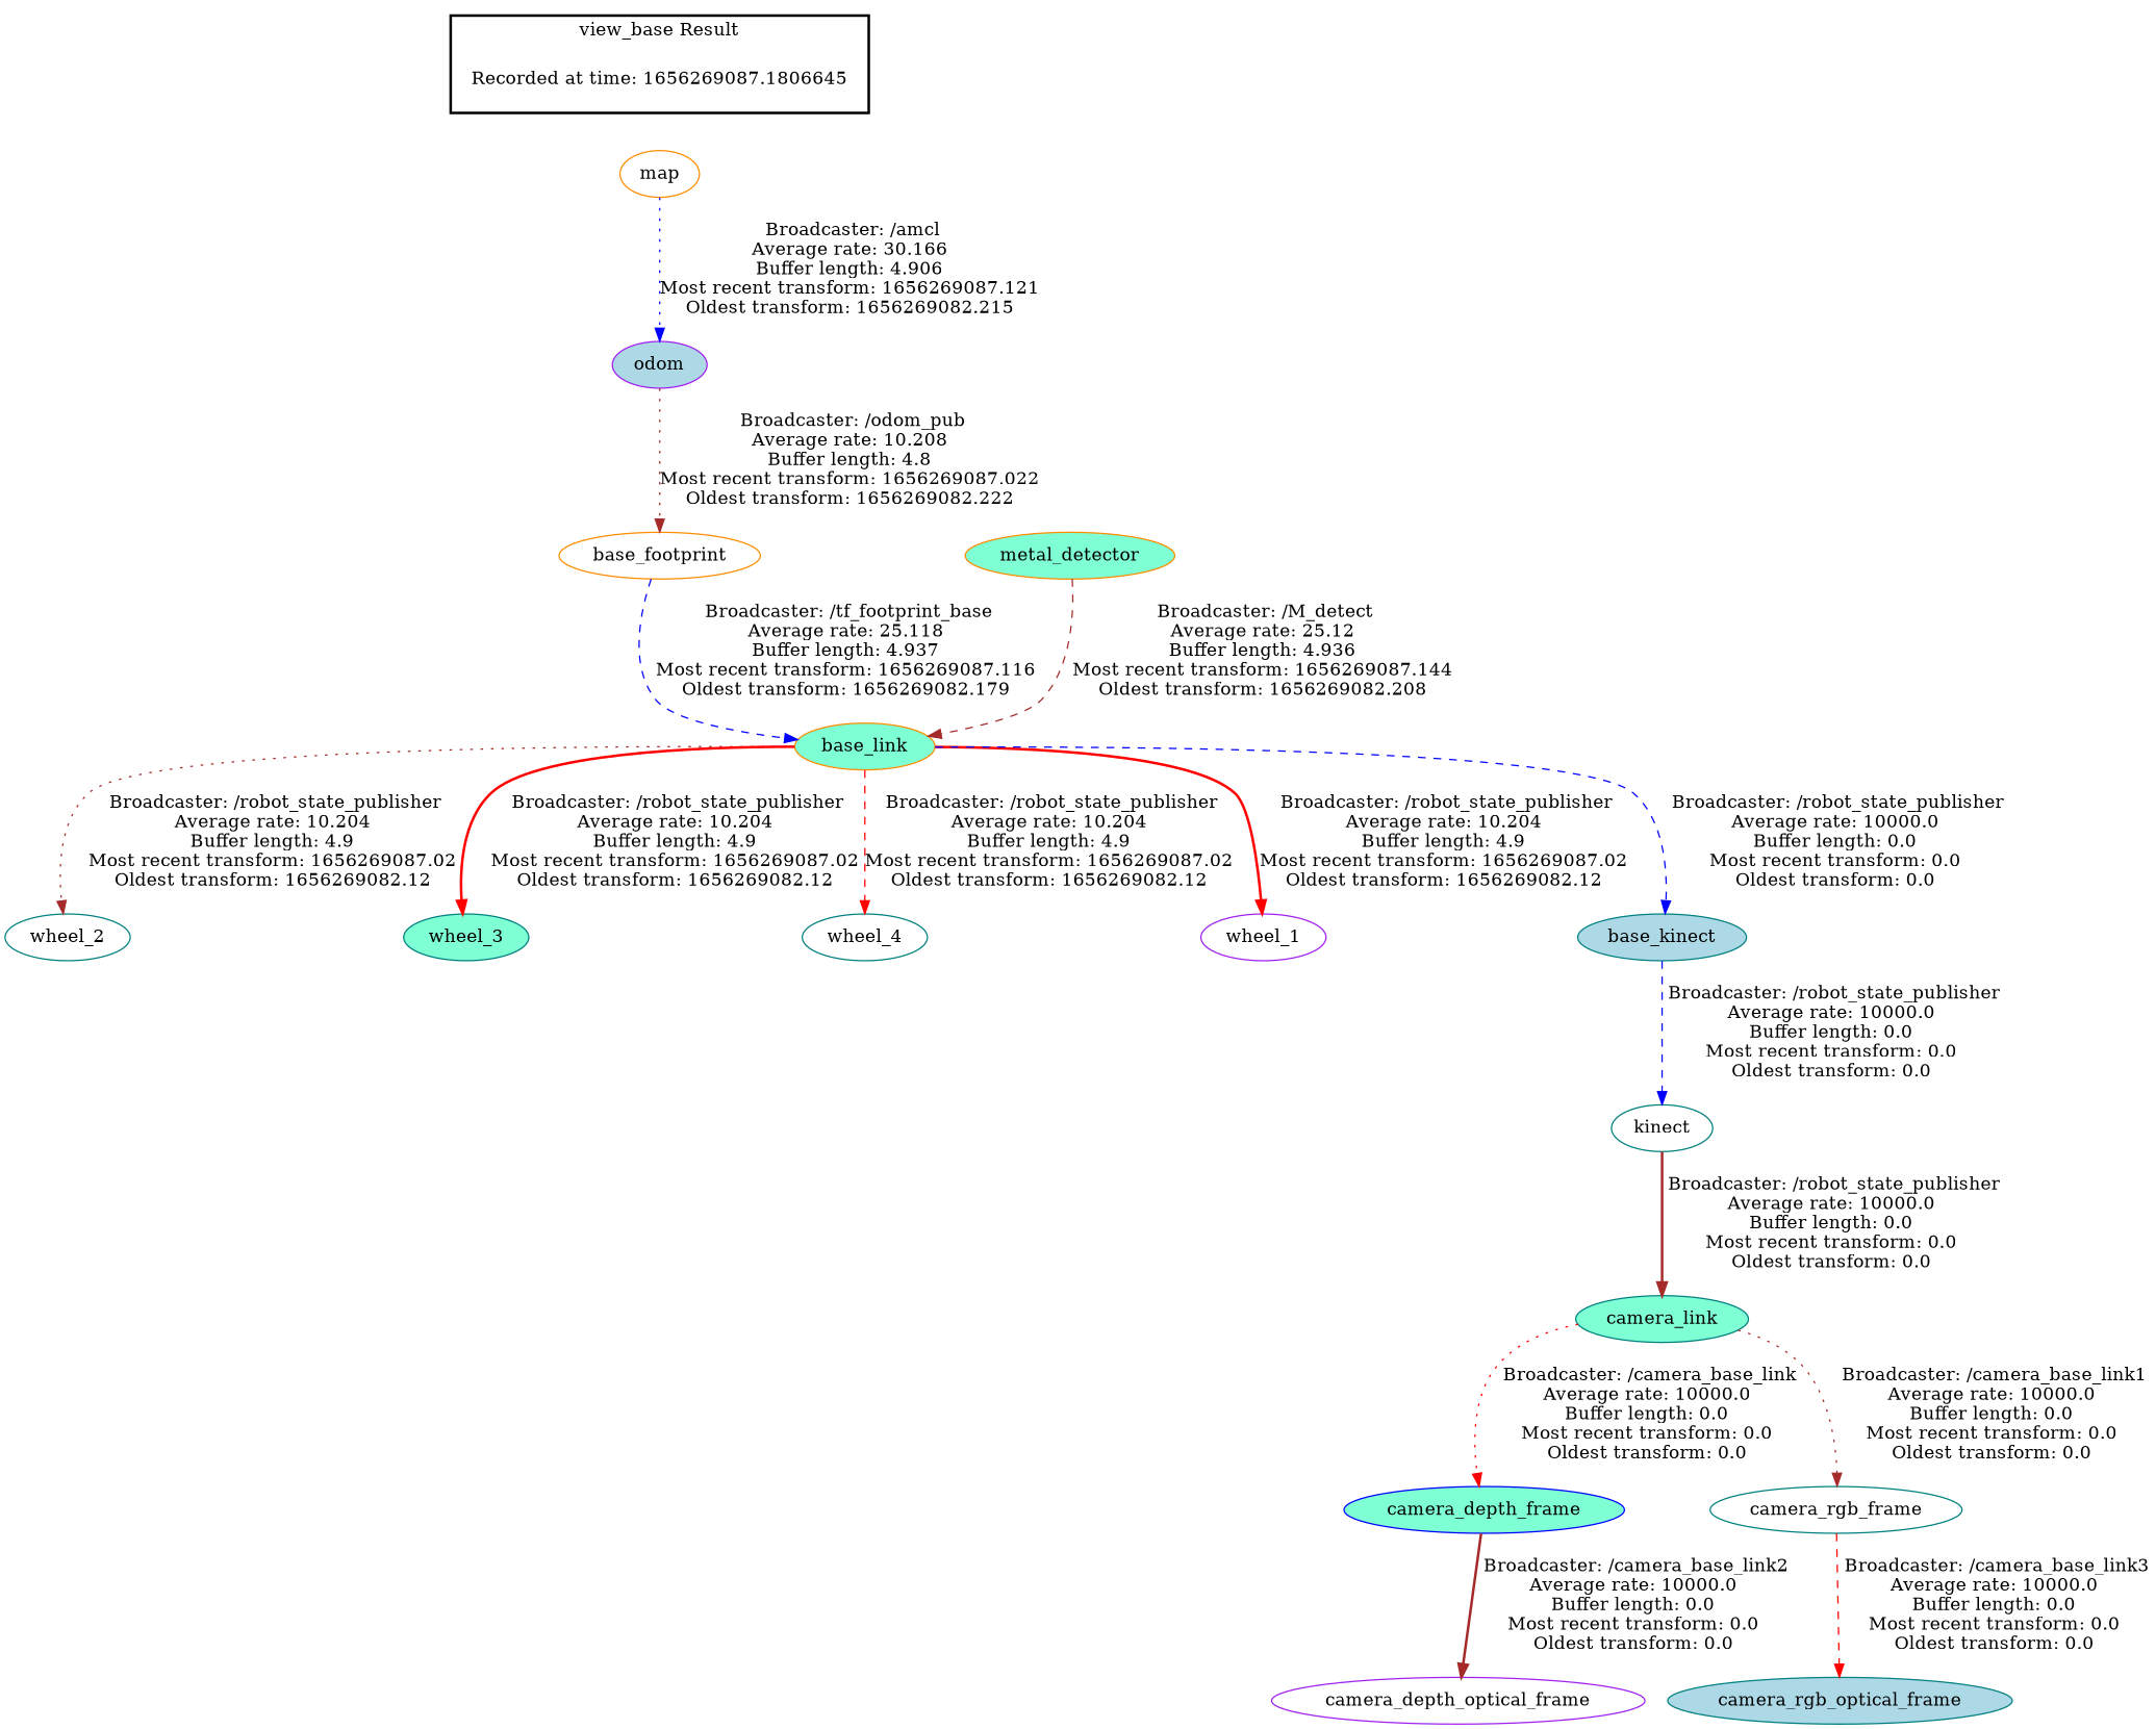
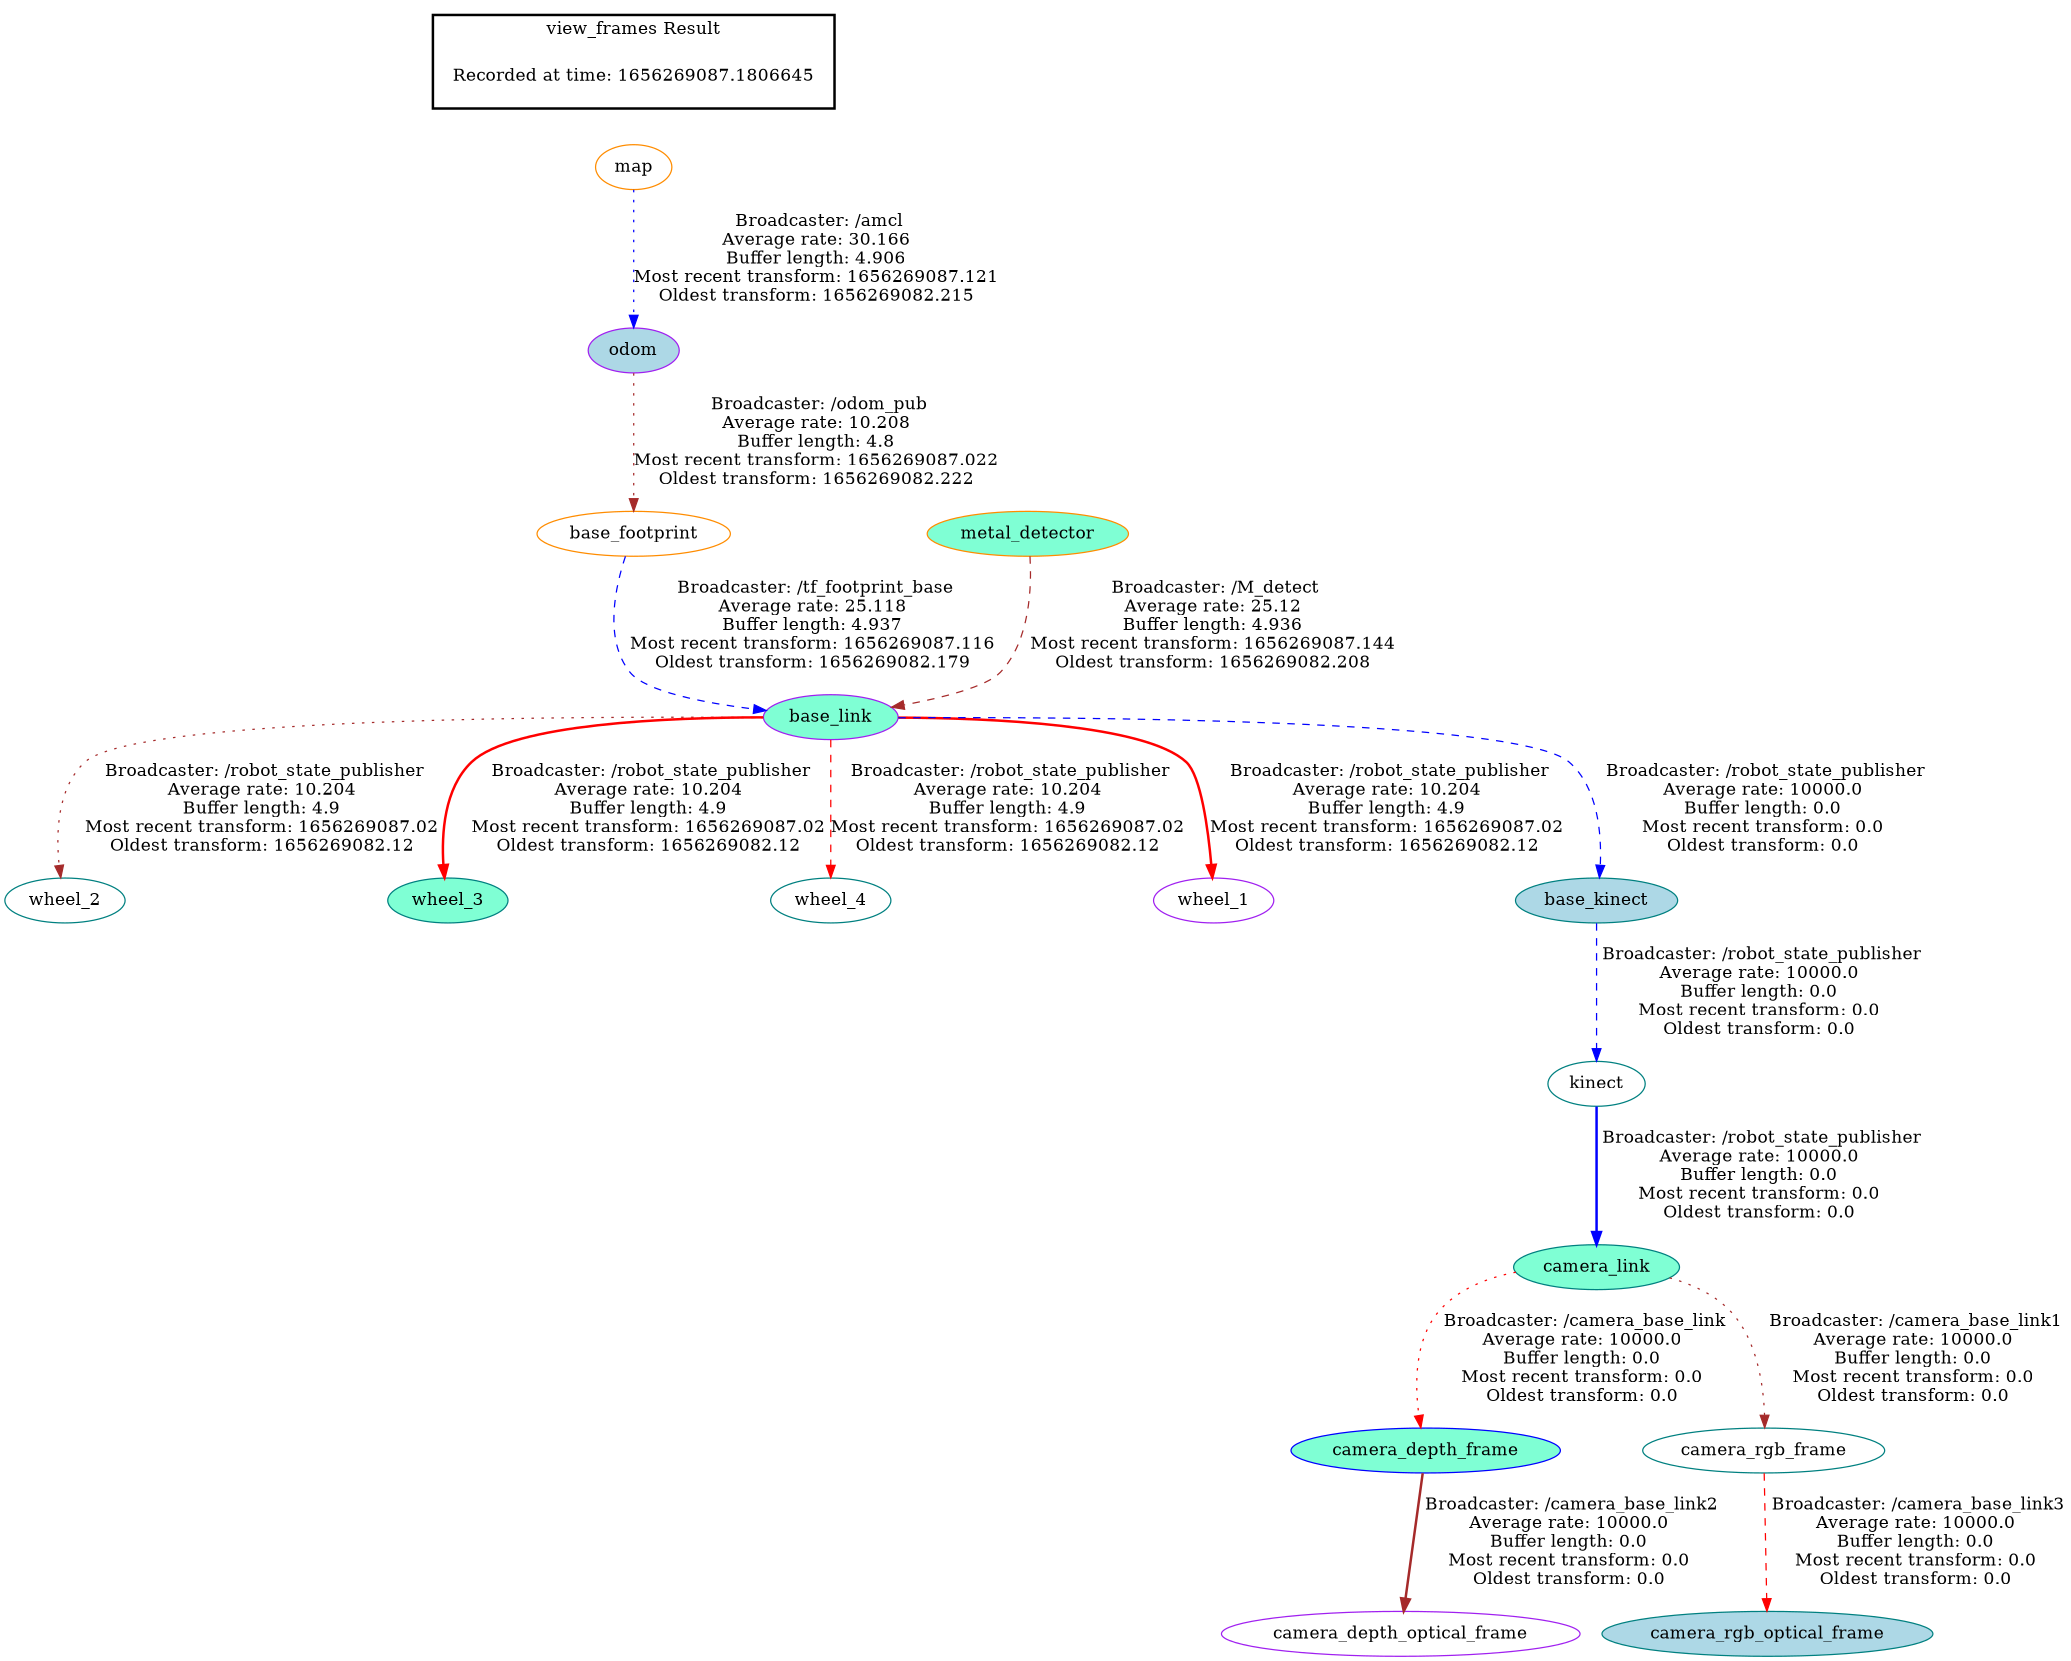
  digraph {
    node [color=teal fillcolor=white style=filled]
    edge [style=dashed color=brown]
    "Recorded at time: 1656269087.1806645" [shape=plaintext]
    map [color=darkorange]
-   base_link [color=darkorange fillcolor=aquamarine]
+   base_link [color=purple fillcolor=aquamarine]
    wheel_2
    wheel_3 [fillcolor=aquamarine]
    wheel_4
    wheel_1 [color=purple]
    base_kinect [fillcolor=lightblue]
    kinect
    metal_detector [color=darkorange fillcolor=aquamarine]
    base_footprint [color=darkorange]
    camera_link [fillcolor=aquamarine]
    camera_depth_frame [color=blue fillcolor=aquamarine]
    camera_rgb_frame
    camera_depth_optical_frame [color=purple]
    camera_rgb_optical_frame [fillcolor=lightblue]
    odom [color=purple fillcolor=lightblue]
    subgraph cluster_1 {
      color=black
-     label="view_base Result"
+     label="view_frames Result"
      style=bold
      "Recorded at time: 1656269087.1806645"
    }
    "Recorded at time: 1656269087.1806645" -> map [style=invis color=""]
    map -> odom [color=blue label=" Broadcaster: /amcl\nAverage rate: 30.166\nBuffer length: 4.906\nMost recent transform: 1656269087.121\nOldest transform: 1656269082.215\n" style=dotted]
    base_link -> wheel_2 [label=" Broadcaster: /robot_state_publisher\nAverage rate: 10.204\nBuffer length: 4.9\nMost recent transform: 1656269087.02\nOldest transform: 1656269082.12\n" style=dotted]
    base_link -> wheel_3 [color=red label=" Broadcaster: /robot_state_publisher\nAverage rate: 10.204\nBuffer length: 4.9\nMost recent transform: 1656269087.02\nOldest transform: 1656269082.12\n" style=bold]
    base_link -> wheel_4 [color=red label=" Broadcaster: /robot_state_publisher\nAverage rate: 10.204\nBuffer length: 4.9\nMost recent transform: 1656269087.02\nOldest transform: 1656269082.12\n"]
    base_link -> wheel_1 [color=red label=" Broadcaster: /robot_state_publisher\nAverage rate: 10.204\nBuffer length: 4.9\nMost recent transform: 1656269087.02\nOldest transform: 1656269082.12\n" style=bold]
    base_link -> base_kinect [color=blue label=" Broadcaster: /robot_state_publisher\nAverage rate: 10000.0\nBuffer length: 0.0\nMost recent transform: 0.0\nOldest transform: 0.0\n"]
    base_kinect -> kinect [color=blue label=" Broadcaster: /robot_state_publisher\nAverage rate: 10000.0\nBuffer length: 0.0\nMost recent transform: 0.0\nOldest transform: 0.0\n"]
-   kinect -> camera_link [label=" Broadcaster: /robot_state_publisher\nAverage rate: 10000.0\nBuffer length: 0.0\nMost recent transform: 0.0\nOldest transform: 0.0\n" style=bold]
+   kinect -> camera_link [color=blue label=" Broadcaster: /robot_state_publisher\nAverage rate: 10000.0\nBuffer length: 0.0\nMost recent transform: 0.0\nOldest transform: 0.0\n" style=bold]
    metal_detector -> base_link [label=" Broadcaster: /M_detect\nAverage rate: 25.12\nBuffer length: 4.936\nMost recent transform: 1656269087.144\nOldest transform: 1656269082.208\n"]
    base_footprint -> base_link [color=blue label=" Broadcaster: /tf_footprint_base\nAverage rate: 25.118\nBuffer length: 4.937\nMost recent transform: 1656269087.116\nOldest transform: 1656269082.179\n"]
    camera_link -> camera_depth_frame [color=red label=" Broadcaster: /camera_base_link\nAverage rate: 10000.0\nBuffer length: 0.0\nMost recent transform: 0.0\nOldest transform: 0.0\n" style=dotted]
    camera_link -> camera_rgb_frame [label=" Broadcaster: /camera_base_link1\nAverage rate: 10000.0\nBuffer length: 0.0\nMost recent transform: 0.0\nOldest transform: 0.0\n" style=dotted]
    camera_depth_frame -> camera_depth_optical_frame [label=" Broadcaster: /camera_base_link2\nAverage rate: 10000.0\nBuffer length: 0.0\nMost recent transform: 0.0\nOldest transform: 0.0\n" style=bold]
    camera_rgb_frame -> camera_rgb_optical_frame [color=red label=" Broadcaster: /camera_base_link3\nAverage rate: 10000.0\nBuffer length: 0.0\nMost recent transform: 0.0\nOldest transform: 0.0\n"]
    odom -> base_footprint [label=" Broadcaster: /odom_pub\nAverage rate: 10.208\nBuffer length: 4.8\nMost recent transform: 1656269087.022\nOldest transform: 1656269082.222\n" style=dotted]
  }
